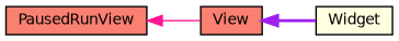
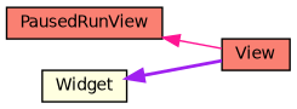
  digraph {
    rankdir=LR
    node [color=black fillcolor=salmon fontname=Helvetica fontsize=10 shape=record style=filled]
    edge [dir=back fontname=Helvetica fontsize=10 labelfontname=Helvetica labelfontsize=10]
    n1 [fontcolor=black height=0.2 label=PausedRunView width=0.4]
    n2 [height=0.2 label=View width=0.4]
    n3 [fillcolor=lightyellow height=0.2 label=Widget width=0.4]
    n1 -> n2 [color=deeppink style=solid]
-   n2 -> n3 [color=purple style=bold]
+   n3 -> n2 [color=purple style=bold]
  }
